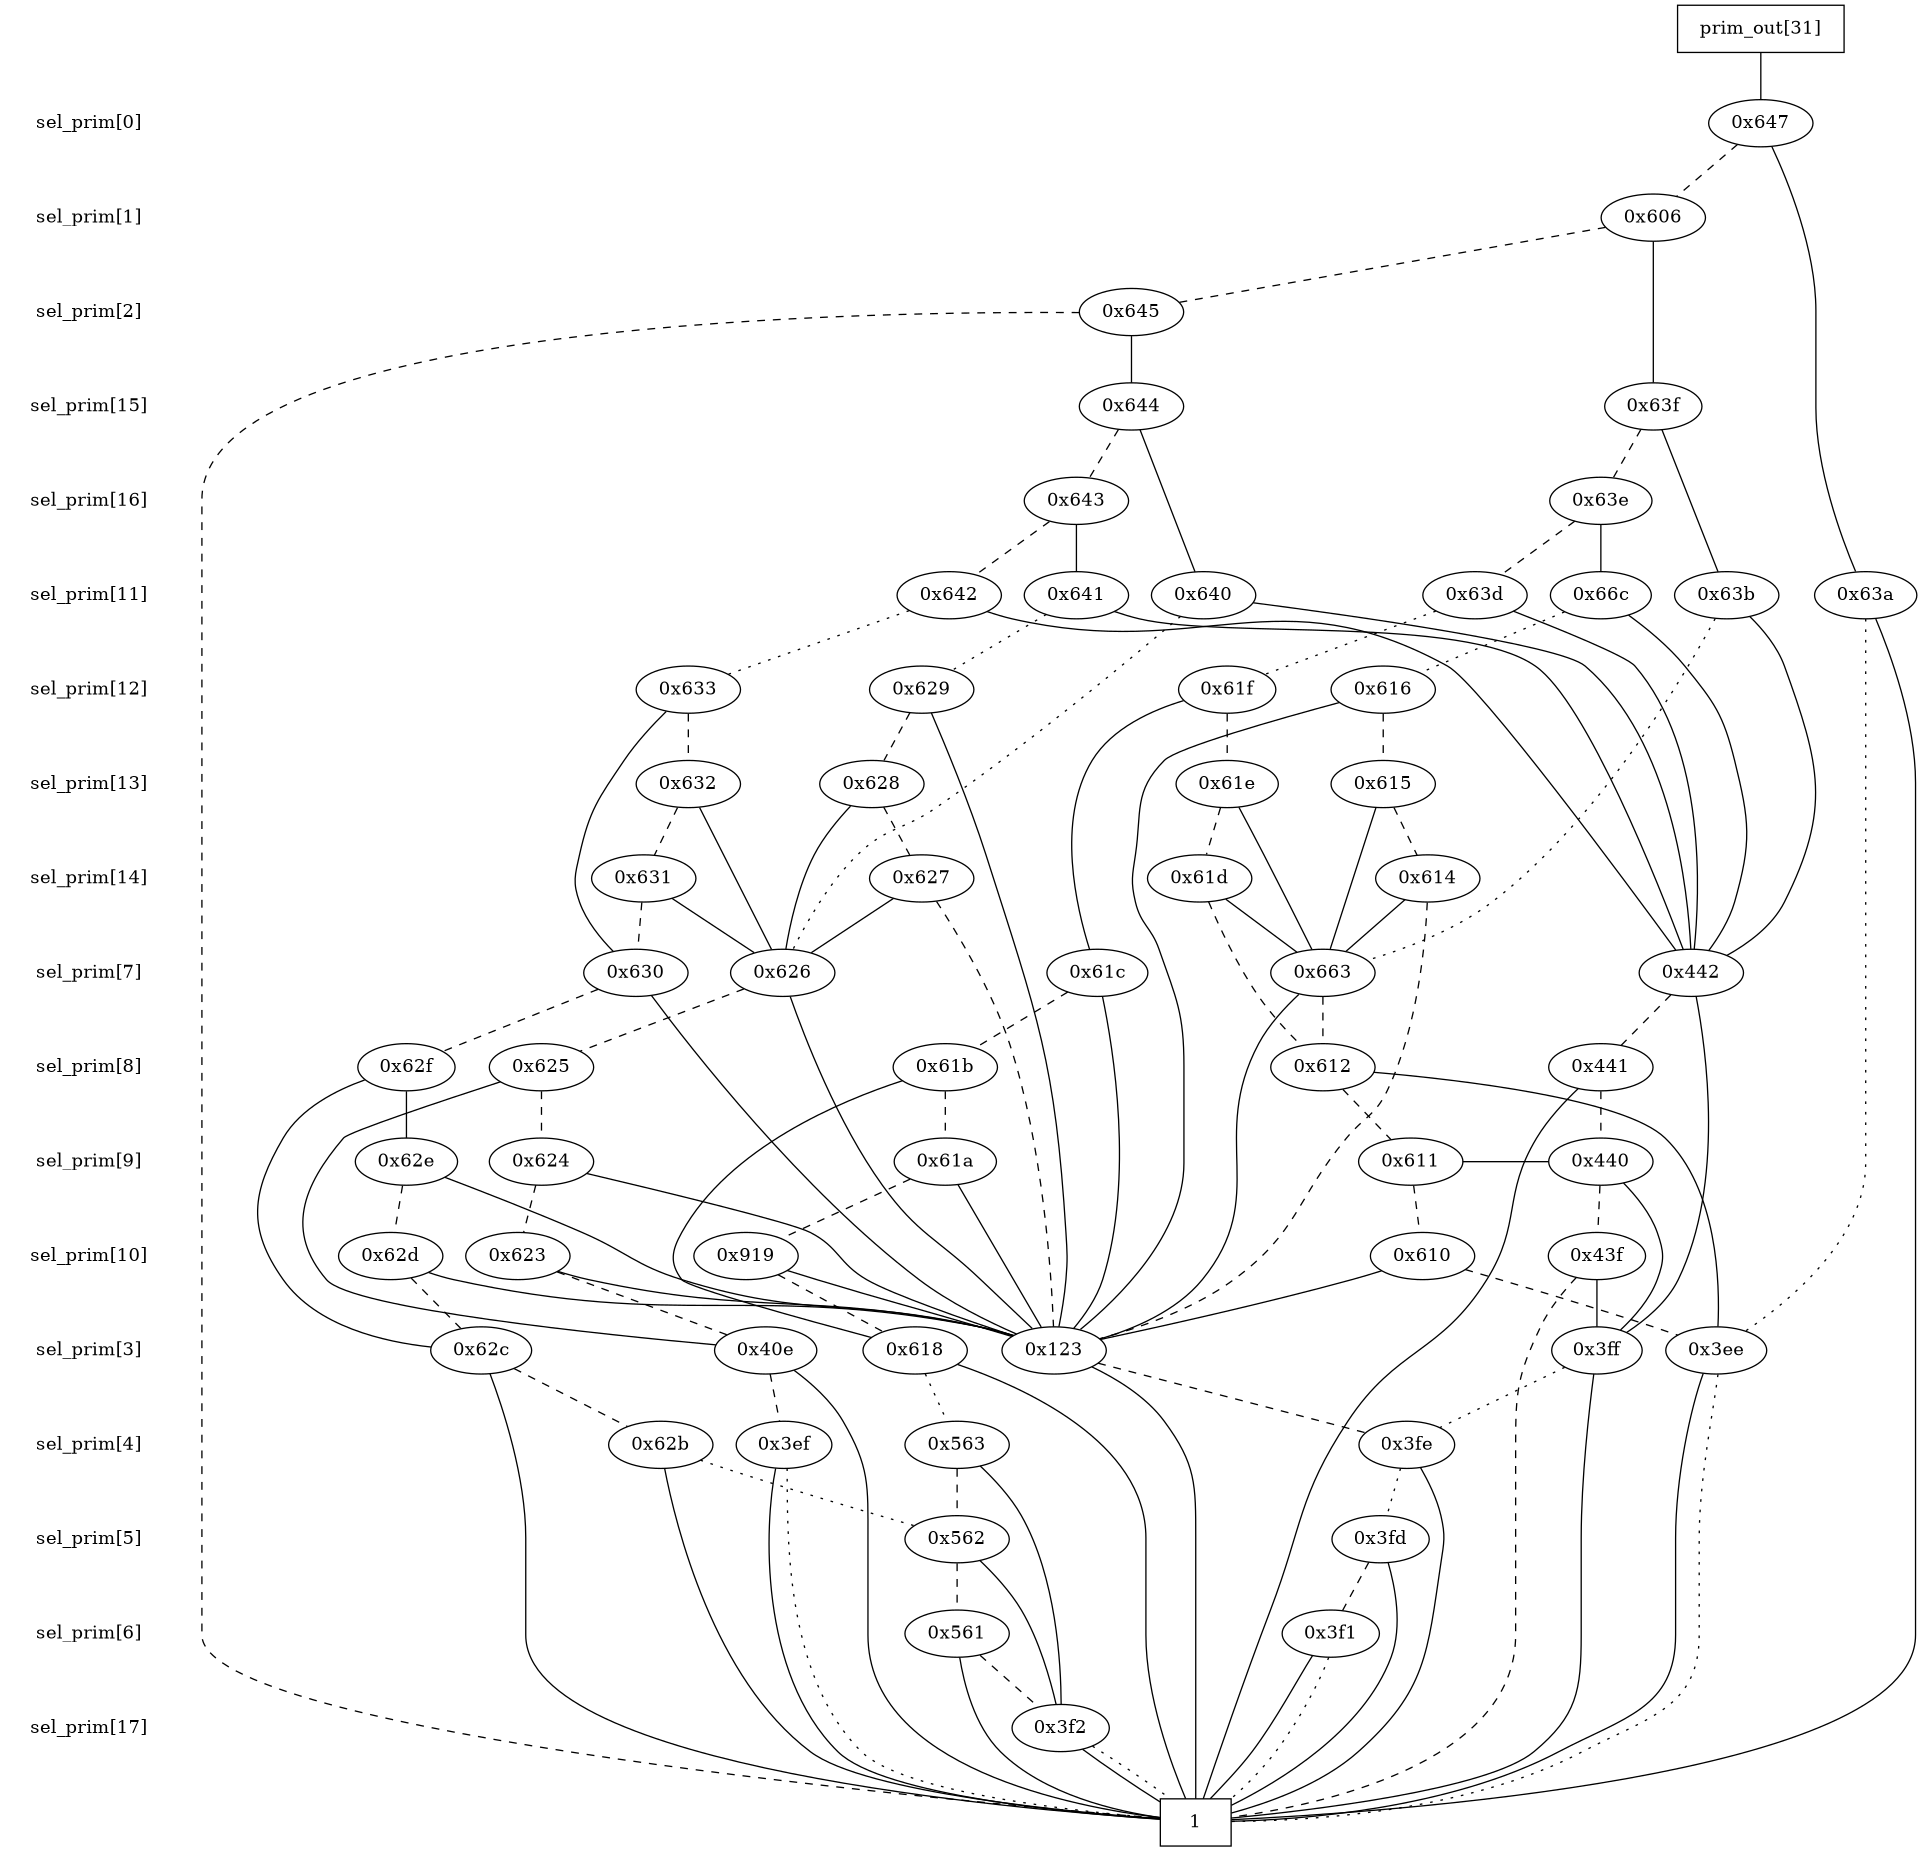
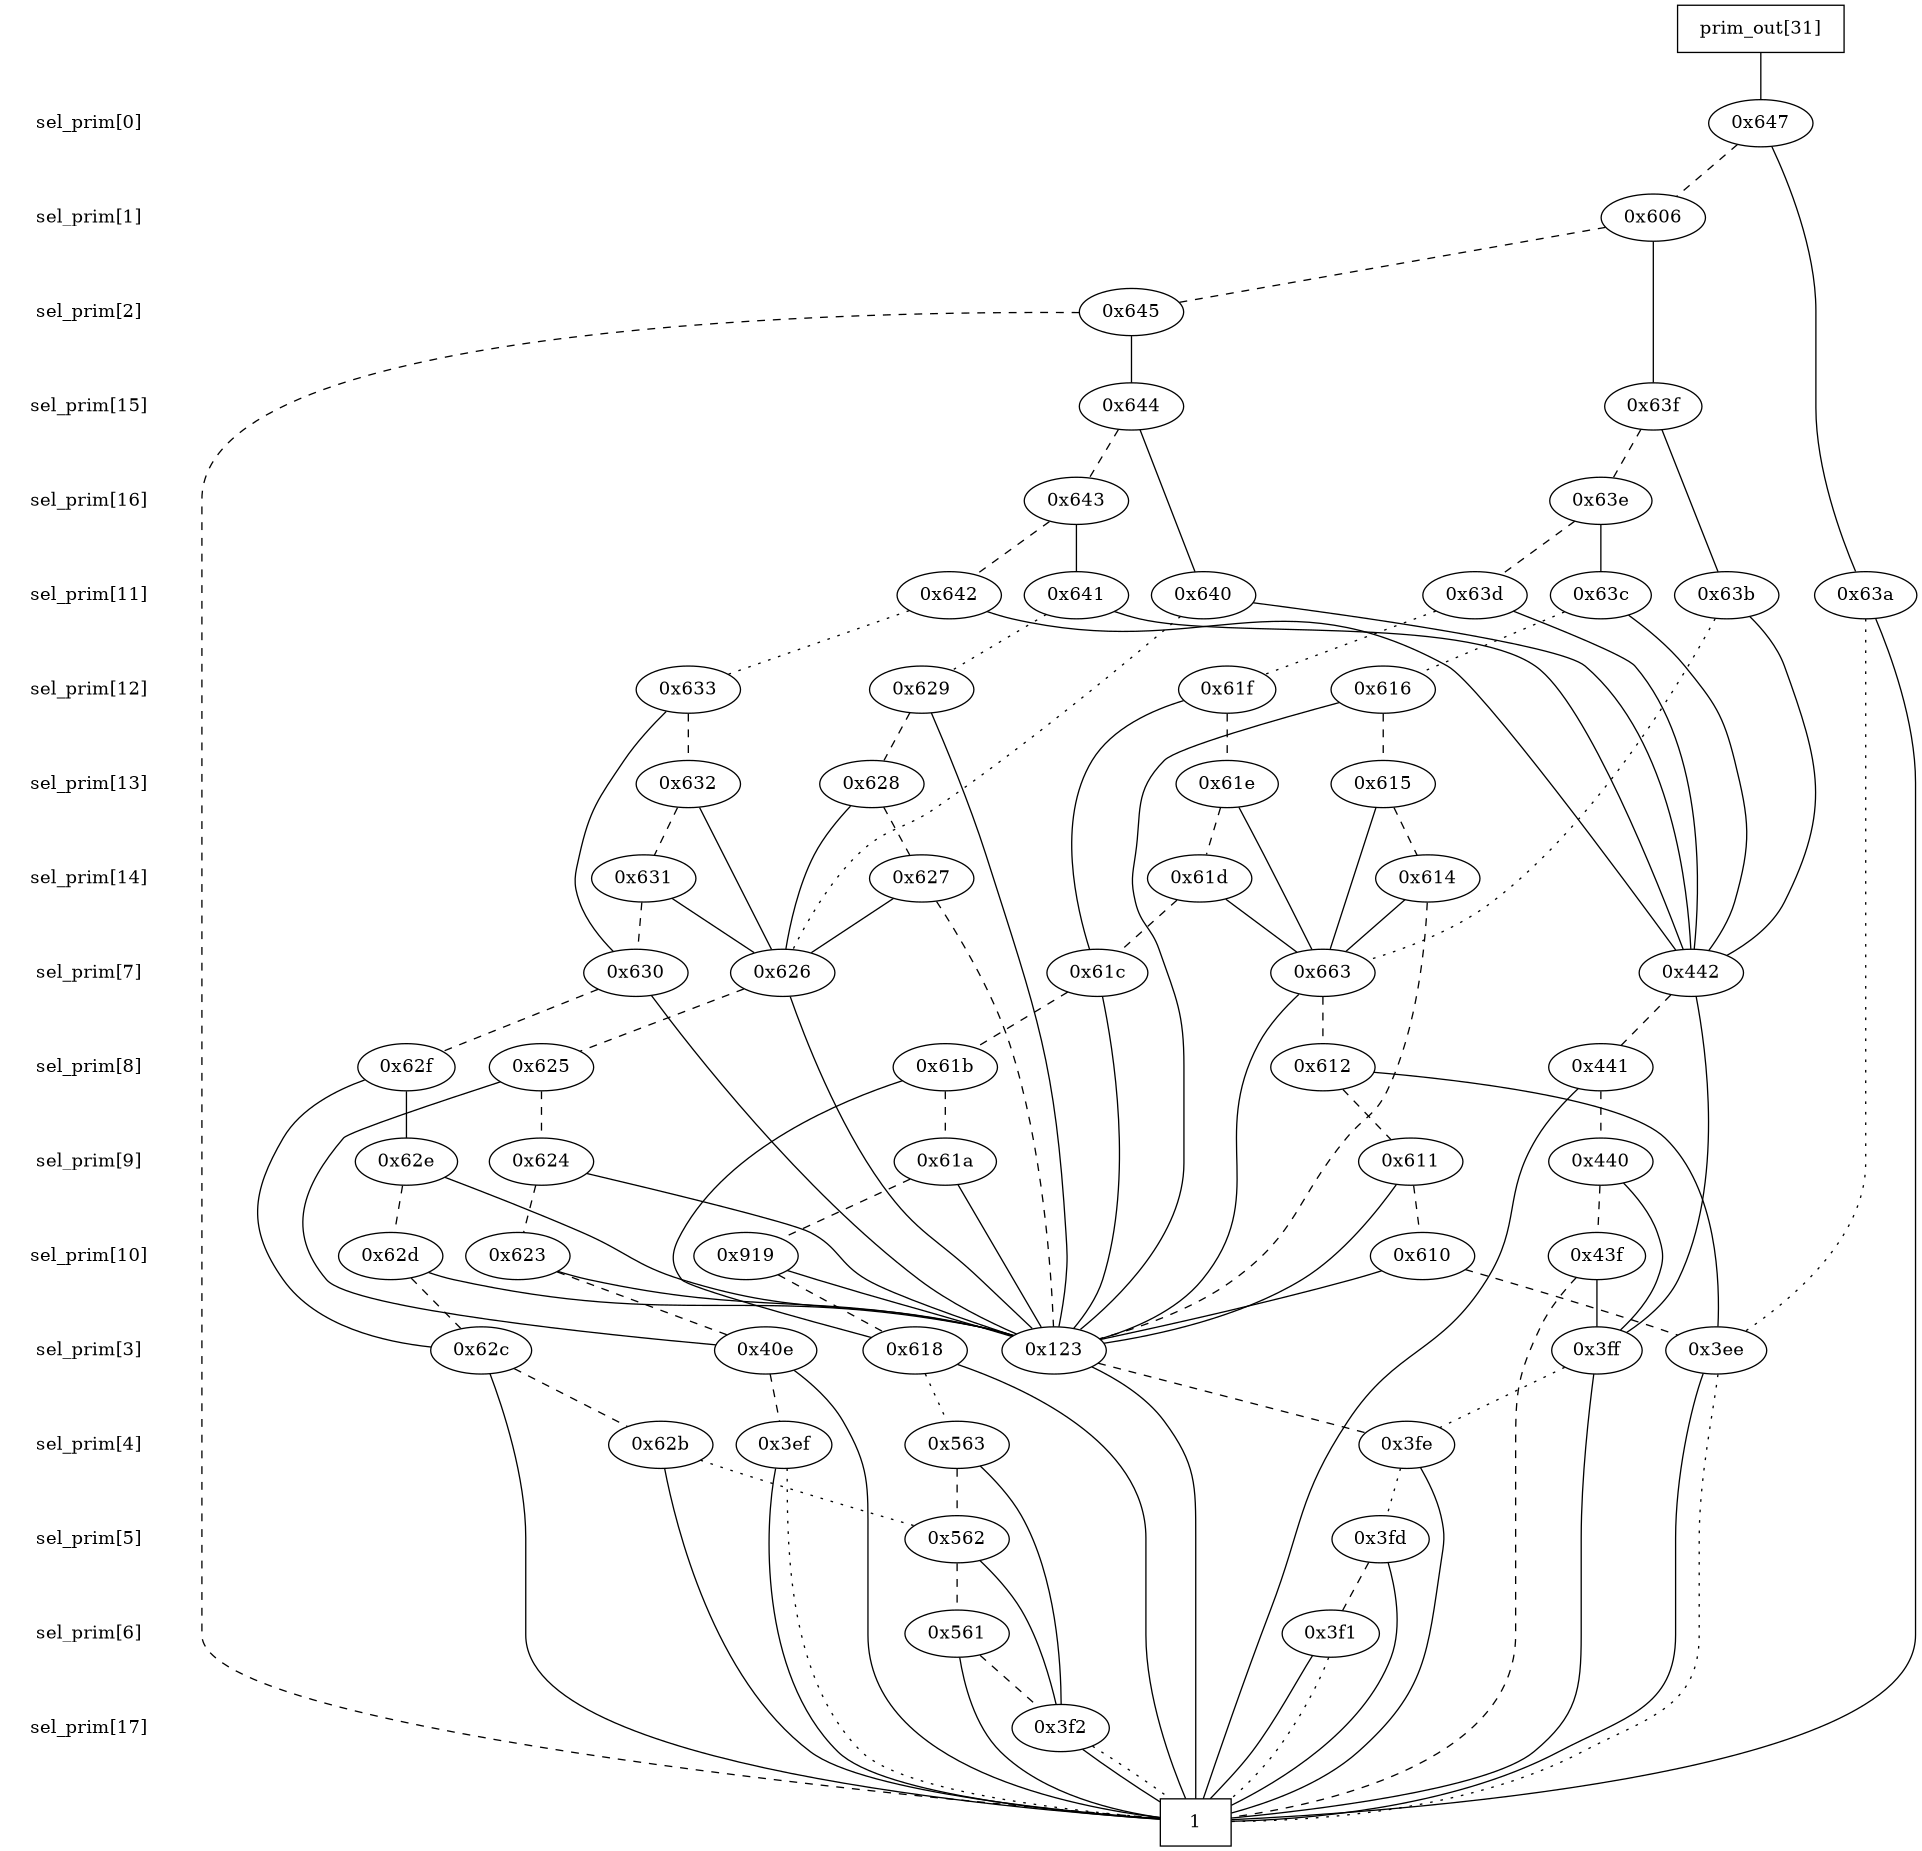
  digraph {
    fontname="DejaVu Serif"
    node [fontname="DejaVu Serif"]
    edge [dir=none fontname="DejaVu Serif"]
    "CONST NODES" [shape=plaintext style=invis]
    " sel_prim[0] " [shape=plaintext]
    " sel_prim[1] " [shape=plaintext]
    " sel_prim[2] " [shape=plaintext]
    " sel_prim[15] " [shape=plaintext]
    " sel_prim[16] " [shape=plaintext]
    " sel_prim[11] " [shape=plaintext]
    " sel_prim[12] " [shape=plaintext]
    " sel_prim[13] " [shape=plaintext]
    " sel_prim[14] " [shape=plaintext]
    " sel_prim[7] " [shape=plaintext]
    " sel_prim[8] " [shape=plaintext]
    " sel_prim[9] " [shape=plaintext]
    " sel_prim[10] " [shape=plaintext]
    " sel_prim[3] " [shape=plaintext]
    " sel_prim[4] " [shape=plaintext]
    " sel_prim[5] " [shape=plaintext]
    " sel_prim[6] " [shape=plaintext]
    " sel_prim[17] " [shape=plaintext]
    "0x630"
    n21 [label="0x663"]
    "0x61c"
    "0x442"
    "0x626"
    "  prim_out[31]  " [shape=box]
    "0x647"
    n27 [label="0x606"]
    "0x645"
    "0x644"
    "0x63f"
    "0x643"
    "0x63e"
    "0x641"
    "0x63a"
    "0x63b"
    "0x642"
-   "0x63c" [label="0x66c"]
+   "0x63c"
    "0x63d"
    "0x640"
    "0x629"
    "0x616"
    "0x633"
    "0x61f"
    "0x628"
    "0x61e"
    "0x632"
    "0x615"
    "0x61d"
    "0x614"
    "0x631"
    "0x627"
    "0x612"
    "0x62f"
    "0x61b"
    "0x625"
    "0x441"
    "0x62e"
    "0x611"
    "0x61a"
    "0x440"
    "0x624"
    "0x62d"
    n63 [label="0x919"]
    "0x43f"
    "0x610"
    "0x623"
    "0x618"
    "0x40e"
    "0x62c"
    "0x3ee"
    "0x3ff"
    n72 [label="0x123"]
    "0x563"
    "0x3ef"
    "0x3fe"
    "0x62b"
    "0x3fd"
    "0x562"
    "0x561"
    "0x3f1"
    "0x3f2"
    n82 [label=1 shape=box]
    subgraph sub_1 {
      "CONST NODES"
      " sel_prim[0] "
      " sel_prim[1] "
      " sel_prim[2] "
      " sel_prim[15] "
      " sel_prim[16] "
      " sel_prim[11] "
      " sel_prim[12] "
      " sel_prim[13] "
      " sel_prim[14] "
      " sel_prim[7] "
      " sel_prim[8] "
      " sel_prim[9] "
      " sel_prim[10] "
      " sel_prim[3] "
      " sel_prim[4] "
      " sel_prim[5] "
      " sel_prim[6] "
      " sel_prim[17] "
    }
    subgraph sub_2 {
      rank=same
      " sel_prim[7] "
      "0x630"
      n21
      "0x61c"
      "0x442"
      "0x626"
    }
    subgraph sub_3 {
      rank=same
      "  prim_out[31]  "
    }
    subgraph sub_4 {
      rank=same
      " sel_prim[0] "
      "0x647"
    }
    subgraph sub_5 {
      rank=same
      " sel_prim[1] "
      n27
    }
    subgraph sub_6 {
      rank=same
      " sel_prim[2] "
      "0x645"
    }
    subgraph sub_7 {
      rank=same
      " sel_prim[15] "
      "0x644"
      "0x63f"
    }
    subgraph sub_8 {
      rank=same
      " sel_prim[16] "
      "0x643"
      "0x63e"
    }
    subgraph sub_9 {
      rank=same
      " sel_prim[11] "
      "0x641"
      "0x63a"
      "0x63b"
      "0x642"
      "0x63c"
      "0x63d"
      "0x640"
    }
    subgraph sub_10 {
      rank=same
      " sel_prim[12] "
      "0x629"
      "0x616"
      "0x633"
      "0x61f"
    }
    subgraph sub_11 {
      rank=same
      " sel_prim[13] "
      "0x628"
      "0x61e"
      "0x632"
      "0x615"
    }
    subgraph sub_12 {
      rank=same
      " sel_prim[14] "
      "0x61d"
      "0x614"
      "0x631"
      "0x627"
    }
    subgraph sub_13 {
      rank=same
      " sel_prim[8] "
      "0x612"
      "0x62f"
      "0x61b"
      "0x625"
      "0x441"
    }
    subgraph sub_14 {
      rank=same
      " sel_prim[9] "
      "0x62e"
      "0x611"
      "0x61a"
      "0x440"
      "0x624"
    }
    subgraph sub_15 {
      rank=same
      " sel_prim[10] "
      "0x62d"
      n63
      "0x43f"
      "0x610"
      "0x623"
    }
    subgraph sub_16 {
      rank=same
      " sel_prim[3] "
      "0x618"
      "0x40e"
      "0x62c"
      "0x3ee"
      "0x3ff"
      n72
    }
    subgraph sub_17 {
      rank=same
      " sel_prim[4] "
      "0x563"
      "0x3ef"
      "0x3fe"
      "0x62b"
    }
    subgraph sub_18 {
      rank=same
      " sel_prim[5] "
      "0x3fd"
      "0x562"
    }
    subgraph sub_19 {
      rank=same
      " sel_prim[6] "
      "0x561"
      "0x3f1"
    }
    subgraph sub_20 {
      rank=same
      " sel_prim[17] "
      "0x3f2"
    }
    subgraph sub_21 {
      rank=same
      "CONST NODES"
      subgraph sub_22 {
        rank=same
        n82
      }
    }
    " sel_prim[0] " -> " sel_prim[1] " [style=invis]
    " sel_prim[1] " -> " sel_prim[2] " [style=invis]
    " sel_prim[2] " -> " sel_prim[15] " [style=invis]
    " sel_prim[15] " -> " sel_prim[16] " [style=invis]
    " sel_prim[16] " -> " sel_prim[11] " [style=invis]
    " sel_prim[11] " -> " sel_prim[12] " [style=invis]
    " sel_prim[12] " -> " sel_prim[13] " [style=invis]
    " sel_prim[13] " -> " sel_prim[14] " [style=invis]
    " sel_prim[14] " -> " sel_prim[7] " [style=invis]
    " sel_prim[7] " -> " sel_prim[8] " [style=invis]
    " sel_prim[8] " -> " sel_prim[9] " [style=invis]
    " sel_prim[9] " -> " sel_prim[10] " [style=invis]
    " sel_prim[10] " -> " sel_prim[3] " [style=invis]
    " sel_prim[3] " -> " sel_prim[4] " [style=invis]
    " sel_prim[4] " -> " sel_prim[5] " [style=invis]
    " sel_prim[5] " -> " sel_prim[6] " [style=invis]
    " sel_prim[6] " -> " sel_prim[17] " [style=invis]
    " sel_prim[17] " -> "CONST NODES" [style=invis]
    "0x630" -> "0x62f" [style=dashed]
    "0x630" -> n72
    n21 -> "0x612" [style=dashed]
    n21 -> n72
    "0x61c" -> "0x61b" [style=dashed]
    "0x61c" -> n72
    "0x442" -> "0x441" [style=dashed]
    "0x442" -> "0x3ff"
    "0x626" -> "0x625" [style=dashed]
    "0x626" -> n72
    "  prim_out[31]  " -> "0x647" [style=solid]
    "0x647" -> n27 [style=dashed]
    "0x647" -> "0x63a"
    n27 -> "0x645" [style=dashed]
    n27 -> "0x63f"
    "0x645" -> "0x644"
    "0x645" -> n82 [style=dashed]
    "0x644" -> "0x643" [style=dashed]
    "0x644" -> "0x640"
    "0x63f" -> "0x63e" [style=dashed]
    "0x63f" -> "0x63b"
    "0x643" -> "0x641"
    "0x643" -> "0x642" [style=dashed]
    "0x63e" -> "0x63c"
    "0x63e" -> "0x63d" [style=dashed]
    "0x641" -> "0x442"
    "0x641" -> "0x629" [style=dotted]
    "0x63a" -> "0x3ee" [style=dotted]
    "0x63a" -> n82
    "0x63b" -> n21 [style=dotted]
    "0x63b" -> "0x442"
    "0x642" -> "0x442"
    "0x642" -> "0x633" [style=dotted]
    "0x63c" -> "0x442"
    "0x63c" -> "0x616" [style=dotted]
    "0x63d" -> "0x442"
    "0x63d" -> "0x61f" [style=dotted]
    "0x640" -> "0x442"
    "0x640" -> "0x626" [style=dotted]
    "0x629" -> "0x628" [style=dashed]
    "0x629" -> n72
    "0x616" -> "0x615" [style=dashed]
    "0x616" -> n72
    "0x633" -> "0x630"
    "0x633" -> "0x632" [style=dashed]
    "0x61f" -> "0x61c"
    "0x61f" -> "0x61e" [style=dashed]
    "0x628" -> "0x626"
    "0x628" -> "0x627" [style=dashed]
    "0x61e" -> n21
    "0x61e" -> "0x61d" [style=dashed]
    "0x632" -> "0x626"
    "0x632" -> "0x631" [style=dashed]
    "0x615" -> n21
    "0x615" -> "0x614" [style=dashed]
    "0x61d" -> n21
-   "0x61d" -> "0x612" [style=dashed]
+   "0x61d" -> "0x61c" [style=dashed]
    "0x614" -> n21
    "0x614" -> n72 [style=dashed]
    "0x631" -> "0x630" [style=dashed]
    "0x631" -> "0x626"
    "0x627" -> "0x626"
    "0x627" -> n72 [style=dashed]
    "0x612" -> "0x611" [style=dashed]
    "0x612" -> "0x3ee"
    "0x62f" -> "0x62e" [style=solid]
    "0x62f" -> "0x62c"
    "0x61b" -> "0x61a" [style=dashed]
    "0x61b" -> "0x618"
    "0x625" -> "0x624" [style=dashed]
    "0x625" -> "0x40e"
    "0x441" -> "0x440" [style=dashed]
    "0x441" -> n82
    "0x62e" -> "0x62d" [style=dashed]
    "0x62e" -> n72
    "0x611" -> "0x610" [style=dashed]
-   "0x611" -> "0x440"
+   "0x611" -> n72
    "0x61a" -> n63 [style=dashed]
    "0x61a" -> n72
    "0x440" -> "0x43f" [style=dashed]
    "0x440" -> "0x3ff"
    "0x624" -> "0x623" [style=dashed]
    "0x624" -> n72
    "0x62d" -> "0x62c" [style=dashed]
    "0x62d" -> n72
    n63 -> "0x618" [style=dashed]
    n63 -> n72
    "0x43f" -> "0x3ff"
    "0x43f" -> n82 [style=dashed]
    "0x610" -> "0x3ee" [style=dashed]
    "0x610" -> n72
    "0x623" -> "0x40e" [style=dashed]
    "0x623" -> n72
    "0x618" -> "0x563" [style=dotted]
    "0x618" -> n82
    "0x40e" -> "0x3ef" [style=dashed]
    "0x40e" -> n82
    "0x62c" -> "0x62b" [style=dashed]
    "0x62c" -> n82
    "0x3ee" -> n82
    "0x3ee" -> n82 [style=dotted]
    "0x3ff" -> "0x3fe" [style=dotted]
    "0x3ff" -> n82
    n72 -> "0x3fe" [style=dashed]
    n72 -> n82
    "0x563" -> "0x562" [style=dashed]
    "0x563" -> "0x3f2"
    "0x3ef" -> n82
    "0x3ef" -> n82 [style=dotted]
    "0x3fe" -> "0x3fd" [style=dotted]
    "0x3fe" -> n82
    "0x62b" -> "0x562" [style=dotted]
    "0x62b" -> n82
    "0x3fd" -> "0x3f1" [style=dashed]
    "0x3fd" -> n82
    "0x562" -> "0x561" [style=dashed]
    "0x562" -> "0x3f2"
    "0x561" -> "0x3f2" [style=dashed]
    "0x561" -> n82
    "0x3f1" -> n82
    "0x3f1" -> n82 [style=dotted]
    "0x3f2" -> n82
    "0x3f2" -> n82 [style=dotted]
  }
